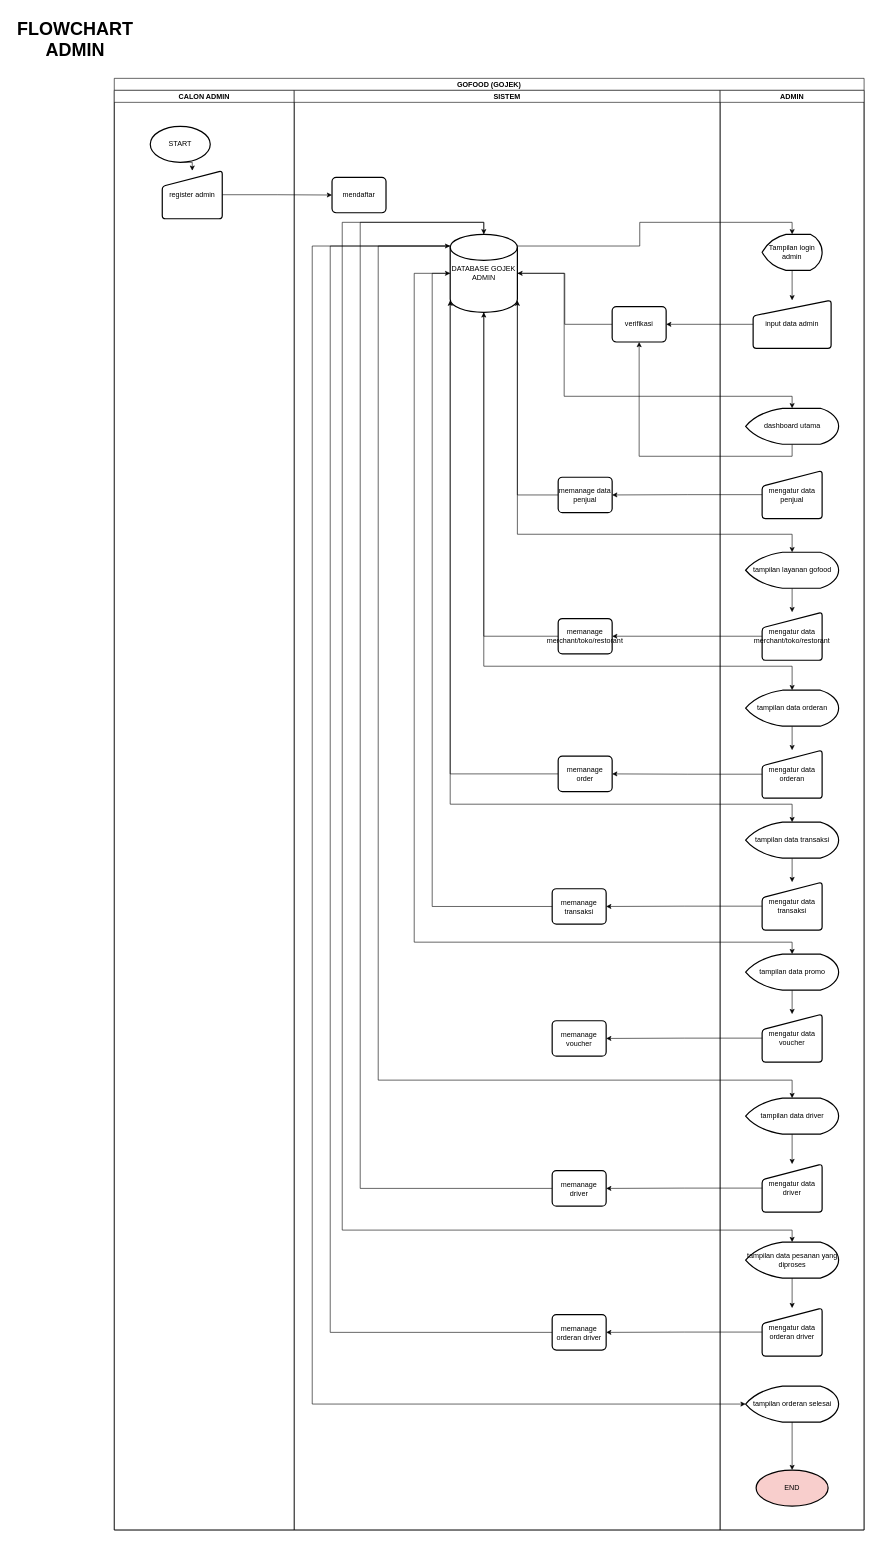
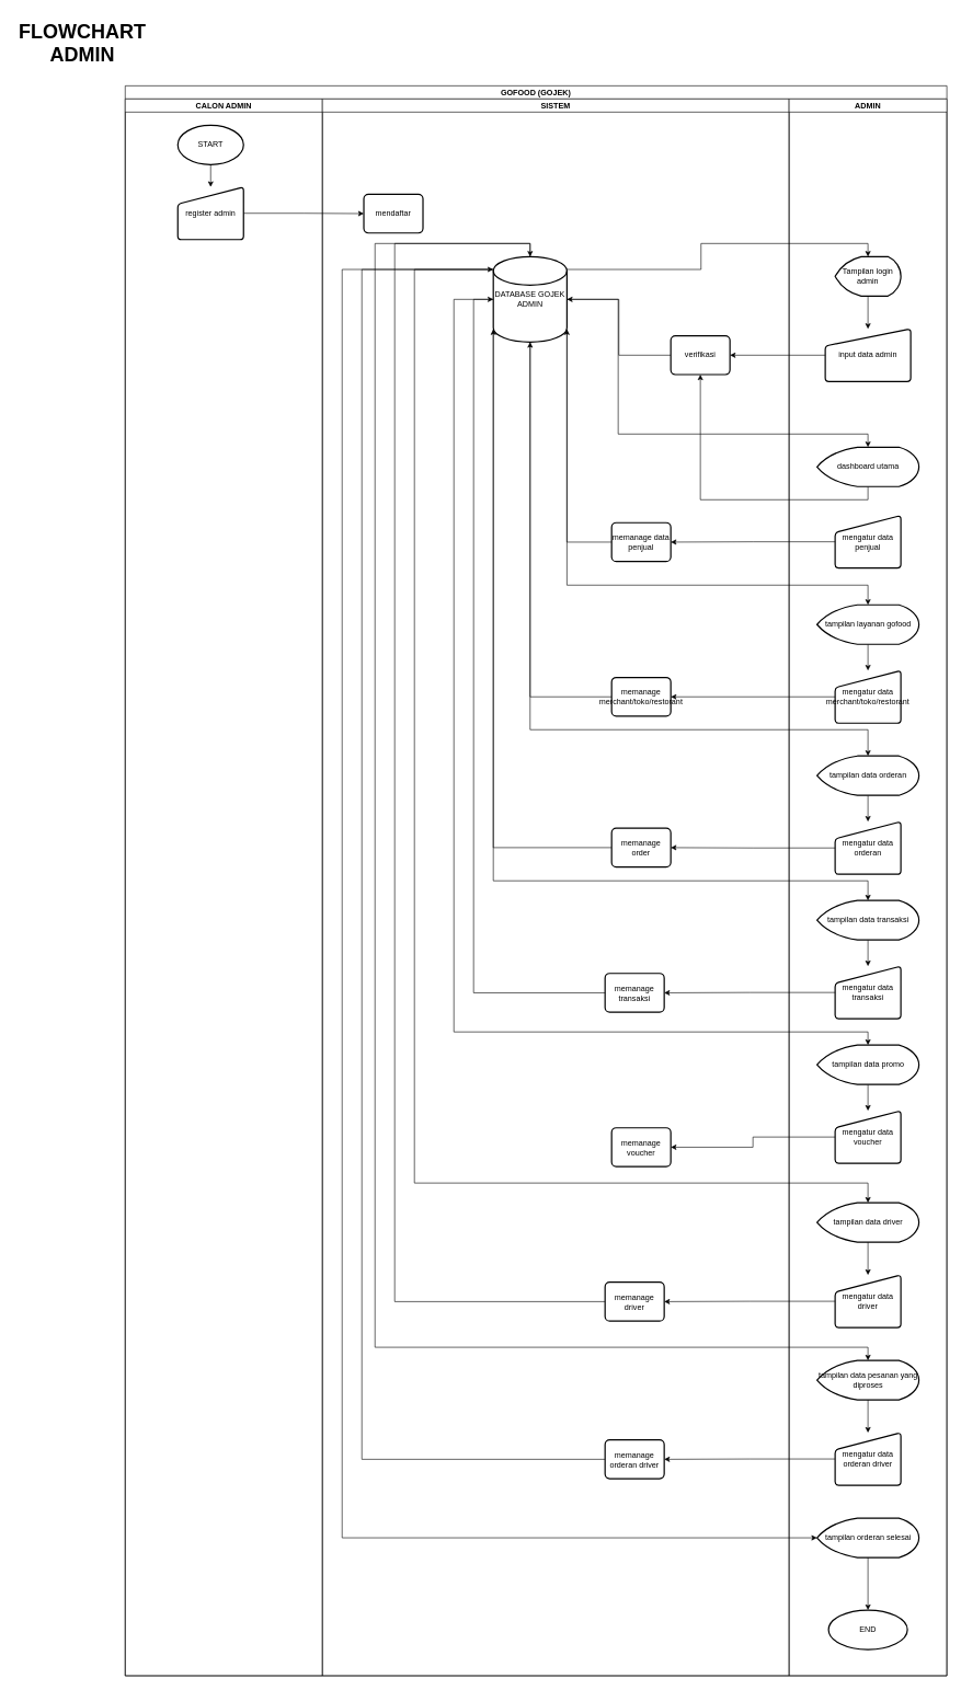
  <mxCell id="0" />
  <mxCell id="1" parent="0" />
  <mxCell id="2" value="FLOWCHART ADMIN" style="text;html=1;strokeColor=none;fillColor=none;align=center;verticalAlign=middle;whiteSpace=wrap;rounded=0;fontSize=30;fontStyle=1" parent="1" vertex="1"><mxGeometry x="20" y="20" width="210" height="90" as="geometry" /></mxCell>
  <mxCell id="3" value="GOFOOD (GOJEK)" style="swimlane;childLayout=stackLayout;resizeParent=1;resizeParentMax=0;startSize=20;" parent="1" vertex="1"><mxGeometry x="190" y="130" width="1250" height="2420" as="geometry" /></mxCell>
  <mxCell id="4" value="CALON ADMIN" style="swimlane;startSize=20;" parent="3" vertex="1"><mxGeometry y="20" width="300" height="2400" as="geometry" /></mxCell>
  <mxCell id="5" style="edgeStyle=orthogonalEdgeStyle;rounded=0;orthogonalLoop=1;jettySize=auto;html=1;exitX=0.5;exitY=1;exitDx=0;exitDy=0;exitPerimeter=0;entryX=0.5;entryY=0;entryDx=0;entryDy=0;" parent="4" source="6" target="7" edge="1"><mxGeometry relative="1" as="geometry"><mxPoint x="148" y="120" as="targetPoint" /></mxGeometry></mxCell>
- <mxCell id="6" value="START" style="strokeWidth=2;html=1;shape=mxgraph.flowchart.start_1;whiteSpace=wrap;" parent="4" vertex="1"><mxGeometry x="60" y="60" width="100" height="60" as="geometry" /></mxCell>
+ <mxCell id="6" value="START" style="strokeWidth=2;html=1;shape=mxgraph.flowchart.start_1;whiteSpace=wrap;" parent="4" vertex="1"><mxGeometry x="80" y="40" width="100" height="60" as="geometry" /></mxCell>
  <mxCell id="7" value="register admin" style="html=1;strokeWidth=2;shape=manualInput;whiteSpace=wrap;rounded=1;size=26;arcSize=11;" parent="4" vertex="1"><mxGeometry x="80" y="134" width="100" height="80" as="geometry" /></mxCell>
  <mxCell id="8" value="SISTEM" style="swimlane;startSize=20;" parent="3" vertex="1"><mxGeometry x="300" y="20" width="710" height="2400" as="geometry" /></mxCell>
  <mxCell id="9" value="DATABASE GOJEK ADMIN" style="strokeWidth=2;html=1;shape=mxgraph.flowchart.database;whiteSpace=wrap;" parent="8" vertex="1"><mxGeometry x="260" y="240" width="112" height="130" as="geometry" /></mxCell>
  <mxCell id="10" value="mendaftar" style="rounded=1;whiteSpace=wrap;html=1;absoluteArcSize=1;arcSize=14;strokeWidth=2;" parent="8" vertex="1"><mxGeometry x="63" y="145" width="90" height="59" as="geometry" /></mxCell>
  <mxCell id="11" style="edgeStyle=orthogonalEdgeStyle;rounded=0;orthogonalLoop=1;jettySize=auto;html=1;exitX=0;exitY=0.5;exitDx=0;exitDy=0;entryX=1;entryY=0.5;entryDx=0;entryDy=0;entryPerimeter=0;" parent="8" source="12" target="9" edge="1"><mxGeometry relative="1" as="geometry"><mxPoint x="420" y="305" as="targetPoint" /></mxGeometry></mxCell>
  <mxCell id="12" value="verifikasi" style="rounded=1;whiteSpace=wrap;html=1;absoluteArcSize=1;arcSize=14;strokeWidth=2;" parent="8" vertex="1"><mxGeometry x="530" y="360.5" width="90" height="59" as="geometry" /></mxCell>
  <mxCell id="13" style="edgeStyle=orthogonalEdgeStyle;rounded=0;orthogonalLoop=1;jettySize=auto;html=1;exitX=0;exitY=0.5;exitDx=0;exitDy=0;entryX=1;entryY=0.85;entryDx=0;entryDy=0;entryPerimeter=0;" parent="8" source="14" target="9" edge="1"><mxGeometry relative="1" as="geometry"><Array as="points"><mxPoint x="372" y="675" /></Array></mxGeometry></mxCell>
  <mxCell id="14" value="memanage data penjual" style="rounded=1;whiteSpace=wrap;html=1;absoluteArcSize=1;arcSize=14;strokeWidth=2;" parent="8" vertex="1"><mxGeometry x="440" y="645" width="90" height="59" as="geometry" /></mxCell>
  <mxCell id="15" style="edgeStyle=orthogonalEdgeStyle;rounded=0;orthogonalLoop=1;jettySize=auto;html=1;exitX=0;exitY=0.5;exitDx=0;exitDy=0;entryX=0.5;entryY=1;entryDx=0;entryDy=0;entryPerimeter=0;" parent="8" source="16" target="9" edge="1"><mxGeometry relative="1" as="geometry"><Array as="points"><mxPoint x="316" y="910" /></Array></mxGeometry></mxCell>
  <mxCell id="16" value="memanage merchant/toko/restorant" style="rounded=1;whiteSpace=wrap;html=1;absoluteArcSize=1;arcSize=14;strokeWidth=2;" parent="8" vertex="1"><mxGeometry x="440" y="880.5" width="90" height="59" as="geometry" /></mxCell>
  <mxCell id="17" style="edgeStyle=orthogonalEdgeStyle;rounded=0;orthogonalLoop=1;jettySize=auto;html=1;exitX=0;exitY=0.5;exitDx=0;exitDy=0;entryX=0;entryY=0.85;entryDx=0;entryDy=0;entryPerimeter=0;" parent="8" source="18" target="9" edge="1"><mxGeometry relative="1" as="geometry"><Array as="points"><mxPoint x="260" y="1140" /></Array></mxGeometry></mxCell>
  <mxCell id="18" value="memanage order" style="rounded=1;whiteSpace=wrap;html=1;absoluteArcSize=1;arcSize=14;strokeWidth=2;" parent="8" vertex="1"><mxGeometry x="440" y="1110" width="90" height="59" as="geometry" /></mxCell>
  <mxCell id="19" value="memanage transaksi" style="rounded=1;whiteSpace=wrap;html=1;absoluteArcSize=1;arcSize=14;strokeWidth=2;" parent="8" vertex="1"><mxGeometry x="430" y="1331" width="90" height="59" as="geometry" /></mxCell>
  <mxCell id="20" style="edgeStyle=orthogonalEdgeStyle;rounded=0;orthogonalLoop=1;jettySize=auto;html=1;exitX=0;exitY=0.5;exitDx=0;exitDy=0;entryX=0;entryY=0.5;entryDx=0;entryDy=0;entryPerimeter=0;" parent="8" source="19" target="9" edge="1"><mxGeometry relative="1" as="geometry"><mxPoint x="28" y="297.177" as="targetPoint" /><Array as="points"><mxPoint x="230" y="1361" /><mxPoint x="230" y="305" /></Array></mxGeometry></mxCell>
- <mxCell id="21" value="memanage voucher" style="rounded=1;whiteSpace=wrap;html=1;absoluteArcSize=1;arcSize=14;strokeWidth=2;" parent="8" vertex="1"><mxGeometry x="430" y="1551" width="90" height="59" as="geometry" /></mxCell>
+ <mxCell id="21" value="memanage voucher" style="rounded=1;whiteSpace=wrap;html=1;absoluteArcSize=1;arcSize=14;strokeWidth=2;" parent="8" vertex="1"><mxGeometry x="440" y="1566" width="90" height="59" as="geometry" /></mxCell>
  <mxCell id="22" style="edgeStyle=orthogonalEdgeStyle;rounded=0;orthogonalLoop=1;jettySize=auto;html=1;exitX=0;exitY=0.5;exitDx=0;exitDy=0;entryX=0.5;entryY=0;entryDx=0;entryDy=0;entryPerimeter=0;" parent="8" source="23" target="9" edge="1"><mxGeometry relative="1" as="geometry"><Array as="points"><mxPoint x="110" y="1830" /><mxPoint x="110" y="220" /><mxPoint x="316" y="220" /></Array></mxGeometry></mxCell>
  <mxCell id="23" value="memanage driver" style="rounded=1;whiteSpace=wrap;html=1;absoluteArcSize=1;arcSize=14;strokeWidth=2;" parent="8" vertex="1"><mxGeometry x="430" y="1801" width="90" height="59" as="geometry" /></mxCell>
  <mxCell id="24" style="edgeStyle=orthogonalEdgeStyle;rounded=0;orthogonalLoop=1;jettySize=auto;html=1;exitX=0;exitY=0.5;exitDx=0;exitDy=0;entryX=0;entryY=0.15;entryDx=0;entryDy=0;entryPerimeter=0;" edge="1" parent="8" source="25" target="9"><mxGeometry relative="1" as="geometry"><Array as="points"><mxPoint x="60" y="2070" /><mxPoint x="60" y="260" /></Array></mxGeometry></mxCell>
  <mxCell id="25" value="memanage orderan driver" style="rounded=1;whiteSpace=wrap;html=1;absoluteArcSize=1;arcSize=14;strokeWidth=2;" vertex="1" parent="8"><mxGeometry x="430" y="2041" width="90" height="59" as="geometry" /></mxCell>
  <mxCell id="26" value="ADMIN" style="swimlane;startSize=20;" parent="3" vertex="1"><mxGeometry x="1010" y="20" width="240" height="2400" as="geometry" /></mxCell>
  <mxCell id="27" style="edgeStyle=orthogonalEdgeStyle;rounded=0;orthogonalLoop=1;jettySize=auto;html=1;exitX=0.5;exitY=1;exitDx=0;exitDy=0;exitPerimeter=0;entryX=0.5;entryY=0;entryDx=0;entryDy=0;" parent="26" source="28" target="29" edge="1"><mxGeometry relative="1" as="geometry" /></mxCell>
  <mxCell id="28" value="Tampilan login admin" style="strokeWidth=2;html=1;shape=mxgraph.flowchart.display;whiteSpace=wrap;" parent="26" vertex="1"><mxGeometry x="70" y="240" width="100" height="60" as="geometry" /></mxCell>
  <mxCell id="29" value="input data admin" style="html=1;strokeWidth=2;shape=manualInput;whiteSpace=wrap;rounded=1;size=26;arcSize=11;" parent="26" vertex="1"><mxGeometry x="55" y="350" width="130" height="80" as="geometry" /></mxCell>
  <mxCell id="30" style="edgeStyle=orthogonalEdgeStyle;rounded=0;orthogonalLoop=1;jettySize=auto;html=1;exitX=0.5;exitY=1;exitDx=0;exitDy=0;exitPerimeter=0;" parent="26" source="31" target="12" edge="1"><mxGeometry relative="1" as="geometry"><mxPoint x="128" y="610" as="targetPoint" /></mxGeometry></mxCell>
  <mxCell id="31" value="dashboard utama" style="strokeWidth=2;html=1;shape=mxgraph.flowchart.display;whiteSpace=wrap;" parent="26" vertex="1"><mxGeometry x="42.5" y="530" width="155" height="60" as="geometry" /></mxCell>
  <mxCell id="32" value="mengatur data orderan" style="html=1;strokeWidth=2;shape=manualInput;whiteSpace=wrap;rounded=1;size=26;arcSize=11;" parent="26" vertex="1"><mxGeometry x="70" y="1100" width="100" height="80" as="geometry" /></mxCell>
  <mxCell id="33" style="edgeStyle=orthogonalEdgeStyle;rounded=0;orthogonalLoop=1;jettySize=auto;html=1;exitX=0.5;exitY=1;exitDx=0;exitDy=0;exitPerimeter=0;entryX=0.5;entryY=0;entryDx=0;entryDy=0;" parent="26" source="34" target="35" edge="1"><mxGeometry relative="1" as="geometry" /></mxCell>
  <mxCell id="34" value="tampilan layanan gofood" style="strokeWidth=2;html=1;shape=mxgraph.flowchart.display;whiteSpace=wrap;" parent="26" vertex="1"><mxGeometry x="42.5" y="770" width="155" height="60" as="geometry" /></mxCell>
  <mxCell id="35" value="mengatur data merchant/toko/restorant" style="html=1;strokeWidth=2;shape=manualInput;whiteSpace=wrap;rounded=1;size=26;arcSize=11;" parent="26" vertex="1"><mxGeometry x="70" y="870" width="100" height="80" as="geometry" /></mxCell>
  <mxCell id="36" value="mengatur data penjual" style="html=1;strokeWidth=2;shape=manualInput;whiteSpace=wrap;rounded=1;size=26;arcSize=11;" parent="26" vertex="1"><mxGeometry x="70" y="634" width="100" height="80" as="geometry" /></mxCell>
  <mxCell id="37" style="edgeStyle=orthogonalEdgeStyle;rounded=0;orthogonalLoop=1;jettySize=auto;html=1;exitX=0.5;exitY=1;exitDx=0;exitDy=0;exitPerimeter=0;entryX=0.5;entryY=0;entryDx=0;entryDy=0;" parent="26" source="38" target="32" edge="1"><mxGeometry relative="1" as="geometry" /></mxCell>
  <mxCell id="38" value="tampilan data orderan" style="strokeWidth=2;html=1;shape=mxgraph.flowchart.display;whiteSpace=wrap;" parent="26" vertex="1"><mxGeometry x="42.5" y="1000" width="155" height="60" as="geometry" /></mxCell>
  <mxCell id="39" style="edgeStyle=orthogonalEdgeStyle;rounded=0;orthogonalLoop=1;jettySize=auto;html=1;exitX=0.5;exitY=1;exitDx=0;exitDy=0;exitPerimeter=0;entryX=0.5;entryY=0;entryDx=0;entryDy=0;" parent="26" source="40" target="41" edge="1"><mxGeometry relative="1" as="geometry" /></mxCell>
  <mxCell id="40" value="tampilan data transaksi" style="strokeWidth=2;html=1;shape=mxgraph.flowchart.display;whiteSpace=wrap;" parent="26" vertex="1"><mxGeometry x="42.5" y="1220" width="155" height="60" as="geometry" /></mxCell>
  <mxCell id="41" value="mengatur data transaksi" style="html=1;strokeWidth=2;shape=manualInput;whiteSpace=wrap;rounded=1;size=26;arcSize=11;" parent="26" vertex="1"><mxGeometry x="70" y="1320" width="100" height="80" as="geometry" /></mxCell>
  <mxCell id="42" style="edgeStyle=orthogonalEdgeStyle;rounded=0;orthogonalLoop=1;jettySize=auto;html=1;exitX=0.5;exitY=1;exitDx=0;exitDy=0;exitPerimeter=0;entryX=0.5;entryY=0;entryDx=0;entryDy=0;" parent="26" source="43" target="44" edge="1"><mxGeometry relative="1" as="geometry" /></mxCell>
  <mxCell id="43" value="tampilan data promo" style="strokeWidth=2;html=1;shape=mxgraph.flowchart.display;whiteSpace=wrap;" parent="26" vertex="1"><mxGeometry x="42.5" y="1440" width="155" height="60" as="geometry" /></mxCell>
  <mxCell id="44" value="mengatur data voucher" style="html=1;strokeWidth=2;shape=manualInput;whiteSpace=wrap;rounded=1;size=26;arcSize=11;" parent="26" vertex="1"><mxGeometry x="70" y="1540" width="100" height="80" as="geometry" /></mxCell>
  <mxCell id="45" style="edgeStyle=orthogonalEdgeStyle;rounded=0;orthogonalLoop=1;jettySize=auto;html=1;exitX=0.5;exitY=1;exitDx=0;exitDy=0;exitPerimeter=0;entryX=0.5;entryY=0;entryDx=0;entryDy=0;" parent="26" source="46" target="47" edge="1"><mxGeometry relative="1" as="geometry" /></mxCell>
  <mxCell id="46" value="tampilan data driver" style="strokeWidth=2;html=1;shape=mxgraph.flowchart.display;whiteSpace=wrap;" parent="26" vertex="1"><mxGeometry x="42.5" y="1680" width="155" height="60" as="geometry" /></mxCell>
  <mxCell id="47" value="mengatur data driver" style="html=1;strokeWidth=2;shape=manualInput;whiteSpace=wrap;rounded=1;size=26;arcSize=11;" parent="26" vertex="1"><mxGeometry x="70" y="1790" width="100" height="80" as="geometry" /></mxCell>
  <mxCell id="48" style="edgeStyle=orthogonalEdgeStyle;rounded=0;orthogonalLoop=1;jettySize=auto;html=1;exitX=0.5;exitY=1;exitDx=0;exitDy=0;exitPerimeter=0;entryX=0.5;entryY=0;entryDx=0;entryDy=0;" parent="26" source="49" target="50" edge="1"><mxGeometry relative="1" as="geometry"><mxPoint x="120" y="2030" as="targetPoint" /></mxGeometry></mxCell>
  <mxCell id="49" value="tampilan data pesanan yang diproses" style="strokeWidth=2;html=1;shape=mxgraph.flowchart.display;whiteSpace=wrap;" parent="26" vertex="1"><mxGeometry x="42.5" y="1920" width="155" height="60" as="geometry" /></mxCell>
  <mxCell id="50" value="mengatur data orderan driver" style="html=1;strokeWidth=2;shape=manualInput;whiteSpace=wrap;rounded=1;size=26;arcSize=11;" vertex="1" parent="26"><mxGeometry x="70" y="2030" width="100" height="80" as="geometry" /></mxCell>
  <mxCell id="51" value="" style="edgeStyle=orthogonalEdgeStyle;rounded=0;orthogonalLoop=1;jettySize=auto;html=1;" edge="1" parent="26" source="52" target="53"><mxGeometry relative="1" as="geometry" /></mxCell>
  <mxCell id="52" value="tampilan orderan selesai" style="strokeWidth=2;html=1;shape=mxgraph.flowchart.display;whiteSpace=wrap;" vertex="1" parent="26"><mxGeometry x="42.5" y="2160" width="155" height="60" as="geometry" /></mxCell>
- <mxCell id="53" value="END" style="ellipse;whiteSpace=wrap;html=1;strokeWidth=2;fillColor=#f8cecc;" vertex="1" parent="26"><mxGeometry x="60" y="2300" width="120" height="60" as="geometry" /></mxCell>
+ <mxCell id="53" value="END" style="ellipse;whiteSpace=wrap;html=1;strokeWidth=2;" vertex="1" parent="26"><mxGeometry x="60" y="2300" width="120" height="60" as="geometry" /></mxCell>
  <mxCell id="54" style="edgeStyle=orthogonalEdgeStyle;rounded=0;orthogonalLoop=1;jettySize=auto;html=1;exitX=1;exitY=0.5;exitDx=0;exitDy=0;entryX=0;entryY=0.5;entryDx=0;entryDy=0;" parent="3" source="7" target="10" edge="1"><mxGeometry relative="1" as="geometry" /></mxCell>
  <mxCell id="55" style="edgeStyle=orthogonalEdgeStyle;rounded=0;orthogonalLoop=1;jettySize=auto;html=1;exitX=0;exitY=0.5;exitDx=0;exitDy=0;entryX=1;entryY=0.5;entryDx=0;entryDy=0;" parent="3" source="29" target="12" edge="1"><mxGeometry relative="1" as="geometry" /></mxCell>
  <mxCell id="56" style="edgeStyle=orthogonalEdgeStyle;rounded=0;orthogonalLoop=1;jettySize=auto;html=1;entryX=0.5;entryY=0;entryDx=0;entryDy=0;entryPerimeter=0;exitX=1;exitY=0.5;exitDx=0;exitDy=0;exitPerimeter=0;" parent="3" source="9" target="31" edge="1"><mxGeometry relative="1" as="geometry"><mxPoint x="616" y="510" as="sourcePoint" /><Array as="points"><mxPoint x="750" y="325" /><mxPoint x="750" y="530" /><mxPoint x="1130" y="530" /></Array></mxGeometry></mxCell>
  <mxCell id="57" style="edgeStyle=orthogonalEdgeStyle;rounded=0;orthogonalLoop=1;jettySize=auto;html=1;exitX=0;exitY=0.5;exitDx=0;exitDy=0;entryX=1;entryY=0.5;entryDx=0;entryDy=0;" parent="3" source="36" target="14" edge="1"><mxGeometry relative="1" as="geometry" /></mxCell>
  <mxCell id="58" style="edgeStyle=orthogonalEdgeStyle;rounded=0;orthogonalLoop=1;jettySize=auto;html=1;exitX=1;exitY=0.85;exitDx=0;exitDy=0;exitPerimeter=0;entryX=0.5;entryY=0;entryDx=0;entryDy=0;entryPerimeter=0;" parent="3" source="9" target="34" edge="1"><mxGeometry relative="1" as="geometry"><Array as="points"><mxPoint x="672" y="760" /><mxPoint x="1130" y="760" /></Array></mxGeometry></mxCell>
  <mxCell id="59" style="edgeStyle=orthogonalEdgeStyle;rounded=0;orthogonalLoop=1;jettySize=auto;html=1;exitX=0;exitY=0.5;exitDx=0;exitDy=0;entryX=1;entryY=0.5;entryDx=0;entryDy=0;" parent="3" source="35" target="16" edge="1"><mxGeometry relative="1" as="geometry" /></mxCell>
  <mxCell id="60" style="edgeStyle=orthogonalEdgeStyle;rounded=0;orthogonalLoop=1;jettySize=auto;html=1;exitX=0.5;exitY=1;exitDx=0;exitDy=0;exitPerimeter=0;entryX=0.5;entryY=0;entryDx=0;entryDy=0;entryPerimeter=0;" parent="3" source="9" target="38" edge="1"><mxGeometry relative="1" as="geometry"><Array as="points"><mxPoint x="616" y="980" /><mxPoint x="1130" y="980" /></Array></mxGeometry></mxCell>
  <mxCell id="61" style="edgeStyle=orthogonalEdgeStyle;rounded=0;orthogonalLoop=1;jettySize=auto;html=1;exitX=0;exitY=0.5;exitDx=0;exitDy=0;entryX=1;entryY=0.5;entryDx=0;entryDy=0;" parent="3" source="32" target="18" edge="1"><mxGeometry relative="1" as="geometry" /></mxCell>
  <mxCell id="62" style="edgeStyle=orthogonalEdgeStyle;rounded=0;orthogonalLoop=1;jettySize=auto;html=1;exitX=0;exitY=0.5;exitDx=0;exitDy=0;entryX=1;entryY=0.5;entryDx=0;entryDy=0;" parent="3" source="41" target="19" edge="1"><mxGeometry relative="1" as="geometry" /></mxCell>
  <mxCell id="63" style="edgeStyle=orthogonalEdgeStyle;rounded=0;orthogonalLoop=1;jettySize=auto;html=1;exitX=0;exitY=0.85;exitDx=0;exitDy=0;exitPerimeter=0;entryX=0.5;entryY=0;entryDx=0;entryDy=0;entryPerimeter=0;" parent="3" source="9" target="40" edge="1"><mxGeometry relative="1" as="geometry"><Array as="points"><mxPoint x="560" y="1210" /><mxPoint x="1130" y="1210" /></Array></mxGeometry></mxCell>
  <mxCell id="64" style="edgeStyle=orthogonalEdgeStyle;rounded=0;orthogonalLoop=1;jettySize=auto;html=1;exitX=0;exitY=0.5;exitDx=0;exitDy=0;entryX=1;entryY=0.5;entryDx=0;entryDy=0;" parent="3" source="44" target="21" edge="1"><mxGeometry relative="1" as="geometry" /></mxCell>
  <mxCell id="65" style="edgeStyle=orthogonalEdgeStyle;rounded=0;orthogonalLoop=1;jettySize=auto;html=1;exitX=0;exitY=0.5;exitDx=0;exitDy=0;exitPerimeter=0;entryX=0.5;entryY=0;entryDx=0;entryDy=0;entryPerimeter=0;" parent="3" source="9" target="43" edge="1"><mxGeometry relative="1" as="geometry"><Array as="points"><mxPoint x="500" y="325" /><mxPoint x="500" y="1440" /><mxPoint x="1130" y="1440" /></Array></mxGeometry></mxCell>
  <mxCell id="66" style="edgeStyle=orthogonalEdgeStyle;rounded=0;orthogonalLoop=1;jettySize=auto;html=1;exitX=1;exitY=0.15;exitDx=0;exitDy=0;exitPerimeter=0;entryX=0.5;entryY=0;entryDx=0;entryDy=0;entryPerimeter=0;" parent="3" source="9" target="28" edge="1"><mxGeometry relative="1" as="geometry" /></mxCell>
  <mxCell id="67" style="edgeStyle=orthogonalEdgeStyle;rounded=0;orthogonalLoop=1;jettySize=auto;html=1;exitX=0;exitY=0.15;exitDx=0;exitDy=0;exitPerimeter=0;entryX=0.5;entryY=0;entryDx=0;entryDy=0;entryPerimeter=0;" parent="3" source="9" target="46" edge="1"><mxGeometry relative="1" as="geometry"><Array as="points"><mxPoint x="440" y="280" /><mxPoint x="440" y="1670" /><mxPoint x="1130" y="1670" /></Array></mxGeometry></mxCell>
  <mxCell id="68" style="edgeStyle=orthogonalEdgeStyle;rounded=0;orthogonalLoop=1;jettySize=auto;html=1;exitX=0;exitY=0.5;exitDx=0;exitDy=0;entryX=1;entryY=0.5;entryDx=0;entryDy=0;" parent="3" source="47" target="23" edge="1"><mxGeometry relative="1" as="geometry" /></mxCell>
  <mxCell id="69" style="edgeStyle=orthogonalEdgeStyle;rounded=0;orthogonalLoop=1;jettySize=auto;html=1;exitX=0.5;exitY=0;exitDx=0;exitDy=0;exitPerimeter=0;entryX=0.5;entryY=0;entryDx=0;entryDy=0;entryPerimeter=0;" parent="3" source="9" target="49" edge="1"><mxGeometry relative="1" as="geometry"><Array as="points"><mxPoint x="616" y="240" /><mxPoint x="380" y="240" /><mxPoint x="380" y="1920" /><mxPoint x="1130" y="1920" /></Array></mxGeometry></mxCell>
  <mxCell id="70" style="edgeStyle=orthogonalEdgeStyle;rounded=0;orthogonalLoop=1;jettySize=auto;html=1;exitX=0;exitY=0.5;exitDx=0;exitDy=0;entryX=1;entryY=0.5;entryDx=0;entryDy=0;" edge="1" parent="3" source="50" target="25"><mxGeometry relative="1" as="geometry" /></mxCell>
  <mxCell id="71" style="edgeStyle=orthogonalEdgeStyle;rounded=0;orthogonalLoop=1;jettySize=auto;html=1;exitX=0;exitY=0.15;exitDx=0;exitDy=0;exitPerimeter=0;entryX=0;entryY=0.5;entryDx=0;entryDy=0;entryPerimeter=0;" edge="1" parent="3" source="9" target="52"><mxGeometry relative="1" as="geometry"><mxPoint x="790" y="2272.445" as="targetPoint" /><Array as="points"><mxPoint x="330" y="280" /><mxPoint x="330" y="2210" /></Array></mxGeometry></mxCell>
